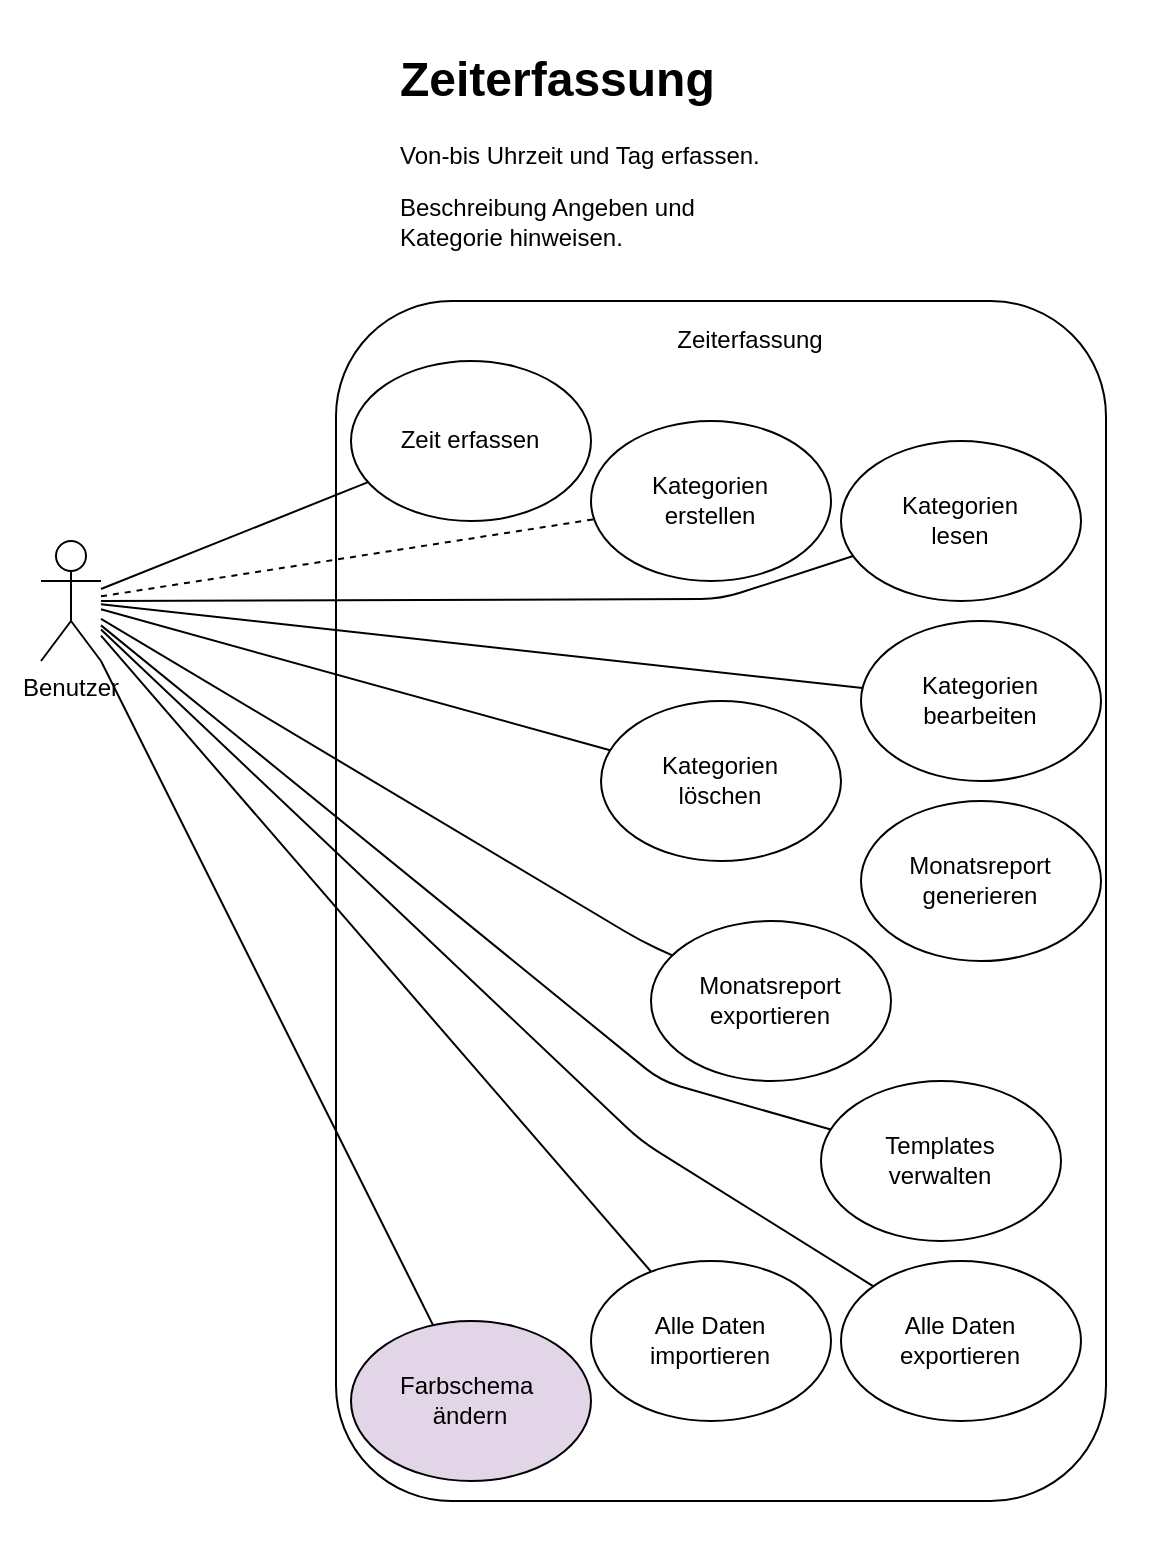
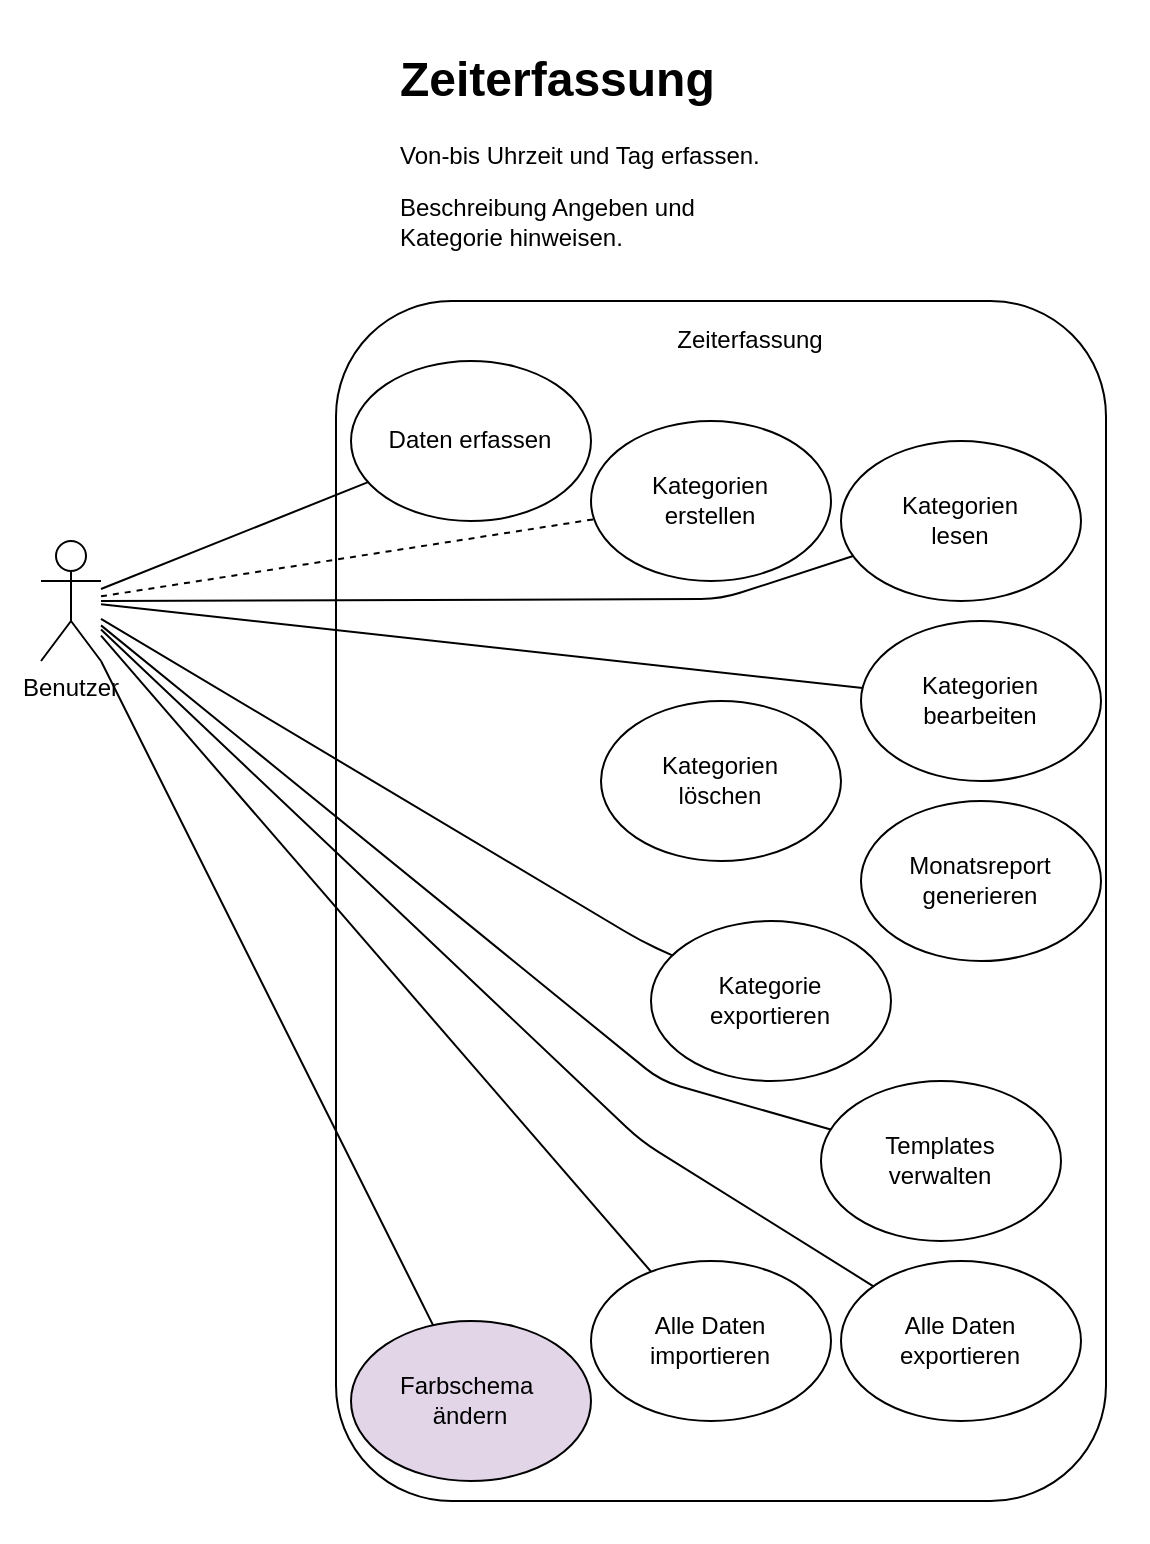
  <mxCell id="0" />
  <mxCell id="1" parent="0" />
  <mxCell id="2" value="" style="rounded=1;whiteSpace=wrap;html=1;" vertex="1" parent="1"><mxGeometry x="167.5" y="150" width="385" height="600" as="geometry" /></mxCell>
- <mxCell id="3" value="Zeit erfassen" style="ellipse;whiteSpace=wrap;html=1;" vertex="1" parent="1"><mxGeometry x="175" y="180" width="120" height="80" as="geometry" /></mxCell>
+ <mxCell id="3" value="Daten erfassen" style="ellipse;whiteSpace=wrap;html=1;" vertex="1" parent="1"><mxGeometry x="175" y="180" width="120" height="80" as="geometry" /></mxCell>
  <mxCell id="4" value="Kategorien &lt;br&gt;erstellen" style="ellipse;whiteSpace=wrap;html=1;" vertex="1" parent="1"><mxGeometry x="295" y="210" width="120" height="80" as="geometry" /></mxCell>
  <mxCell id="5" value="Monatsreport&lt;br&gt;generieren" style="ellipse;whiteSpace=wrap;html=1;" vertex="1" parent="1"><mxGeometry x="430" y="400" width="120" height="80" as="geometry" /></mxCell>
  <mxCell id="6" value="Templates&lt;br&gt;verwalten" style="ellipse;whiteSpace=wrap;html=1;" vertex="1" parent="1"><mxGeometry x="410" y="540" width="120" height="80" as="geometry" /></mxCell>
  <mxCell id="7" value="Benutzer" style="shape=umlActor;verticalLabelPosition=bottom;labelBackgroundColor=#ffffff;verticalAlign=top;html=1;outlineConnect=0;" vertex="1" parent="1"><mxGeometry x="20" y="270" width="30" height="60" as="geometry" /></mxCell>
  <mxCell id="8" value="" style="endArrow=none;html=1;" edge="1" parent="1" source="7" target="3"><mxGeometry width="50" height="50" relative="1" as="geometry"><mxPoint x="70" y="520" as="sourcePoint" /><mxPoint x="120" y="470" as="targetPoint" /></mxGeometry></mxCell>
  <mxCell id="9" value="" style="endArrow=none;html=1;dashed=1;" edge="1" parent="1" source="7" target="4"><mxGeometry width="50" height="50" relative="1" as="geometry"><mxPoint x="-20" y="580" as="sourcePoint" /><mxPoint x="30" y="530" as="targetPoint" /></mxGeometry></mxCell>
  <mxCell id="10" value="" style="endArrow=none;html=1;" edge="1" parent="1" source="7" target="6"><mxGeometry width="50" height="50" relative="1" as="geometry"><mxPoint x="70" y="630" as="sourcePoint" /><mxPoint x="120" y="580" as="targetPoint" /><Array as="points"><mxPoint x="330" y="540" /></Array></mxGeometry></mxCell>
  <mxCell id="11" value="&lt;h1&gt;Zeiterfassung&lt;/h1&gt;&lt;p&gt;Von-bis Uhrzeit und Tag erfassen.&lt;/p&gt;&lt;p&gt;Beschreibung Angeben und Kategorie hinweisen.&lt;/p&gt;" style="text;html=1;strokeColor=none;fillColor=none;spacing=5;spacingTop=-20;whiteSpace=wrap;overflow=hidden;rounded=0;" vertex="1" parent="1"><mxGeometry x="195" y="20" width="190" height="120" as="geometry" /></mxCell>
  <mxCell id="12" value="Zeiterfassung" style="text;html=1;strokeColor=none;fillColor=none;align=center;verticalAlign=middle;whiteSpace=wrap;rounded=0;" vertex="1" parent="1"><mxGeometry x="355" y="160" width="40" height="20" as="geometry" /></mxCell>
  <mxCell id="13" value="Kategorien &lt;br&gt;lesen" style="ellipse;whiteSpace=wrap;html=1;" vertex="1" parent="1"><mxGeometry x="420" y="220" width="120" height="80" as="geometry" /></mxCell>
  <mxCell id="14" value="Kategorien &lt;br&gt;löschen" style="ellipse;whiteSpace=wrap;html=1;" vertex="1" parent="1"><mxGeometry x="300" y="350" width="120" height="80" as="geometry" /></mxCell>
- <mxCell id="15" value="" style="endArrow=none;html=1;" edge="1" parent="1" source="7" target="14"><mxGeometry width="50" height="50" relative="1" as="geometry"><mxPoint x="50" y="306.75" as="sourcePoint" /><mxPoint x="385.269" y="457.621" as="targetPoint" /></mxGeometry></mxCell>
  <mxCell id="16" value="" style="endArrow=none;html=1;" edge="1" parent="1" source="7" target="13"><mxGeometry width="50" height="50" relative="1" as="geometry"><mxPoint x="50" y="230" as="sourcePoint" /><mxPoint x="100" y="180" as="targetPoint" /><Array as="points"><mxPoint x="360" y="299" /></Array></mxGeometry></mxCell>
  <mxCell id="17" value="Kategorien &lt;br&gt;bearbeiten" style="ellipse;whiteSpace=wrap;html=1;" vertex="1" parent="1"><mxGeometry x="430" y="310" width="120" height="80" as="geometry" /></mxCell>
  <mxCell id="18" value="" style="endArrow=none;html=1;" edge="1" parent="1" source="7" target="17"><mxGeometry width="50" height="50" relative="1" as="geometry"><mxPoint x="-10" y="380.001" as="sourcePoint" /><mxPoint x="155.126" y="621.649" as="targetPoint" /></mxGeometry></mxCell>
- <mxCell id="19" value="Monatsreport&lt;br&gt;exportieren" style="ellipse;whiteSpace=wrap;html=1;" vertex="1" parent="1"><mxGeometry x="325" y="460" width="120" height="80" as="geometry" /></mxCell>
+ <mxCell id="19" value="Kategorie&lt;br&gt;exportieren" style="ellipse;whiteSpace=wrap;html=1;" vertex="1" parent="1"><mxGeometry x="325" y="460" width="120" height="80" as="geometry" /></mxCell>
  <mxCell id="20" value="" style="endArrow=none;html=1;" edge="1" parent="1" source="7" target="19"><mxGeometry width="50" height="50" relative="1" as="geometry"><mxPoint x="60" y="320.345" as="sourcePoint" /><mxPoint x="438.299" y="581.24" as="targetPoint" /><Array as="points"><mxPoint x="320" y="470" /></Array></mxGeometry></mxCell>
  <mxCell id="21" value="Alle Daten exportieren" style="ellipse;whiteSpace=wrap;html=1;" vertex="1" parent="1"><mxGeometry x="420" y="630" width="120" height="80" as="geometry" /></mxCell>
  <mxCell id="22" value="Alle Daten importieren" style="ellipse;whiteSpace=wrap;html=1;" vertex="1" parent="1"><mxGeometry x="295" y="630" width="120" height="80" as="geometry" /></mxCell>
  <mxCell id="23" value="" style="endArrow=none;html=1;" edge="1" parent="1" source="7" target="21"><mxGeometry width="50" height="50" relative="1" as="geometry"><mxPoint x="60" y="322.203" as="sourcePoint" /><mxPoint x="424.851" y="574.243" as="targetPoint" /><Array as="points"><mxPoint x="320" y="570" /></Array></mxGeometry></mxCell>
  <mxCell id="24" value="" style="endArrow=none;html=1;" edge="1" parent="1" source="7" target="22"><mxGeometry width="50" height="50" relative="1" as="geometry"><mxPoint x="-170" y="360.001" as="sourcePoint" /><mxPoint x="154" y="663.79" as="targetPoint" /><Array as="points" /></mxGeometry></mxCell>
  <mxCell id="25" value="Farbschema&amp;nbsp;&lt;br&gt;ändern" style="ellipse;whiteSpace=wrap;html=1;fillColor=#e1d5e7;" vertex="1" parent="1"><mxGeometry x="175" y="660" width="120" height="80" as="geometry" /></mxCell>
  <mxCell id="26" value="" style="endArrow=none;html=1;" edge="1" parent="1" source="7" target="25"><mxGeometry width="50" height="50" relative="1" as="geometry"><mxPoint y="350.004" as="sourcePoint" x="-50" /><mxPoint x="225.03" y="668.007" as="targetPoint" /><Array as="points" /></mxGeometry></mxCell>
